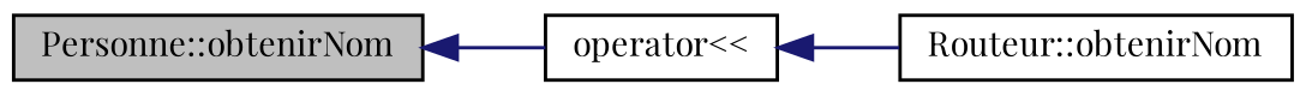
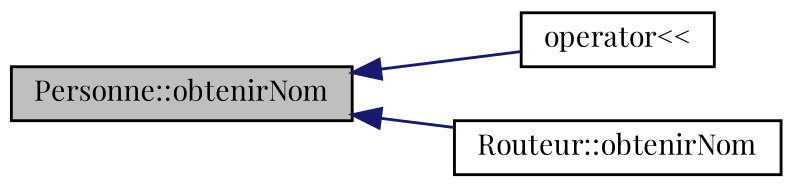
  digraph {
    fontname="Playfair Display"
    rankdir=LR
    node [color=black fontname="Playfair Display" fontsize=10 shape=record]
    edge [color=midnightblue dir=back fontname="Playfair Display" fontsize=10 labelfontname=Helvetica labelfontsize=10 style=solid]
    n1 [fillcolor=grey75 fontcolor=black height=0.2 label="Personne::obtenirNom" style=filled width=0.4]
    n2 [height=0.2 label="operator\<\<" width=0.4]
    n3 [height=0.2 label="Routeur::obtenirNom" width=0.4]
    n1 -> n2
-   n2 -> n3
+   n1 -> n3
  }
